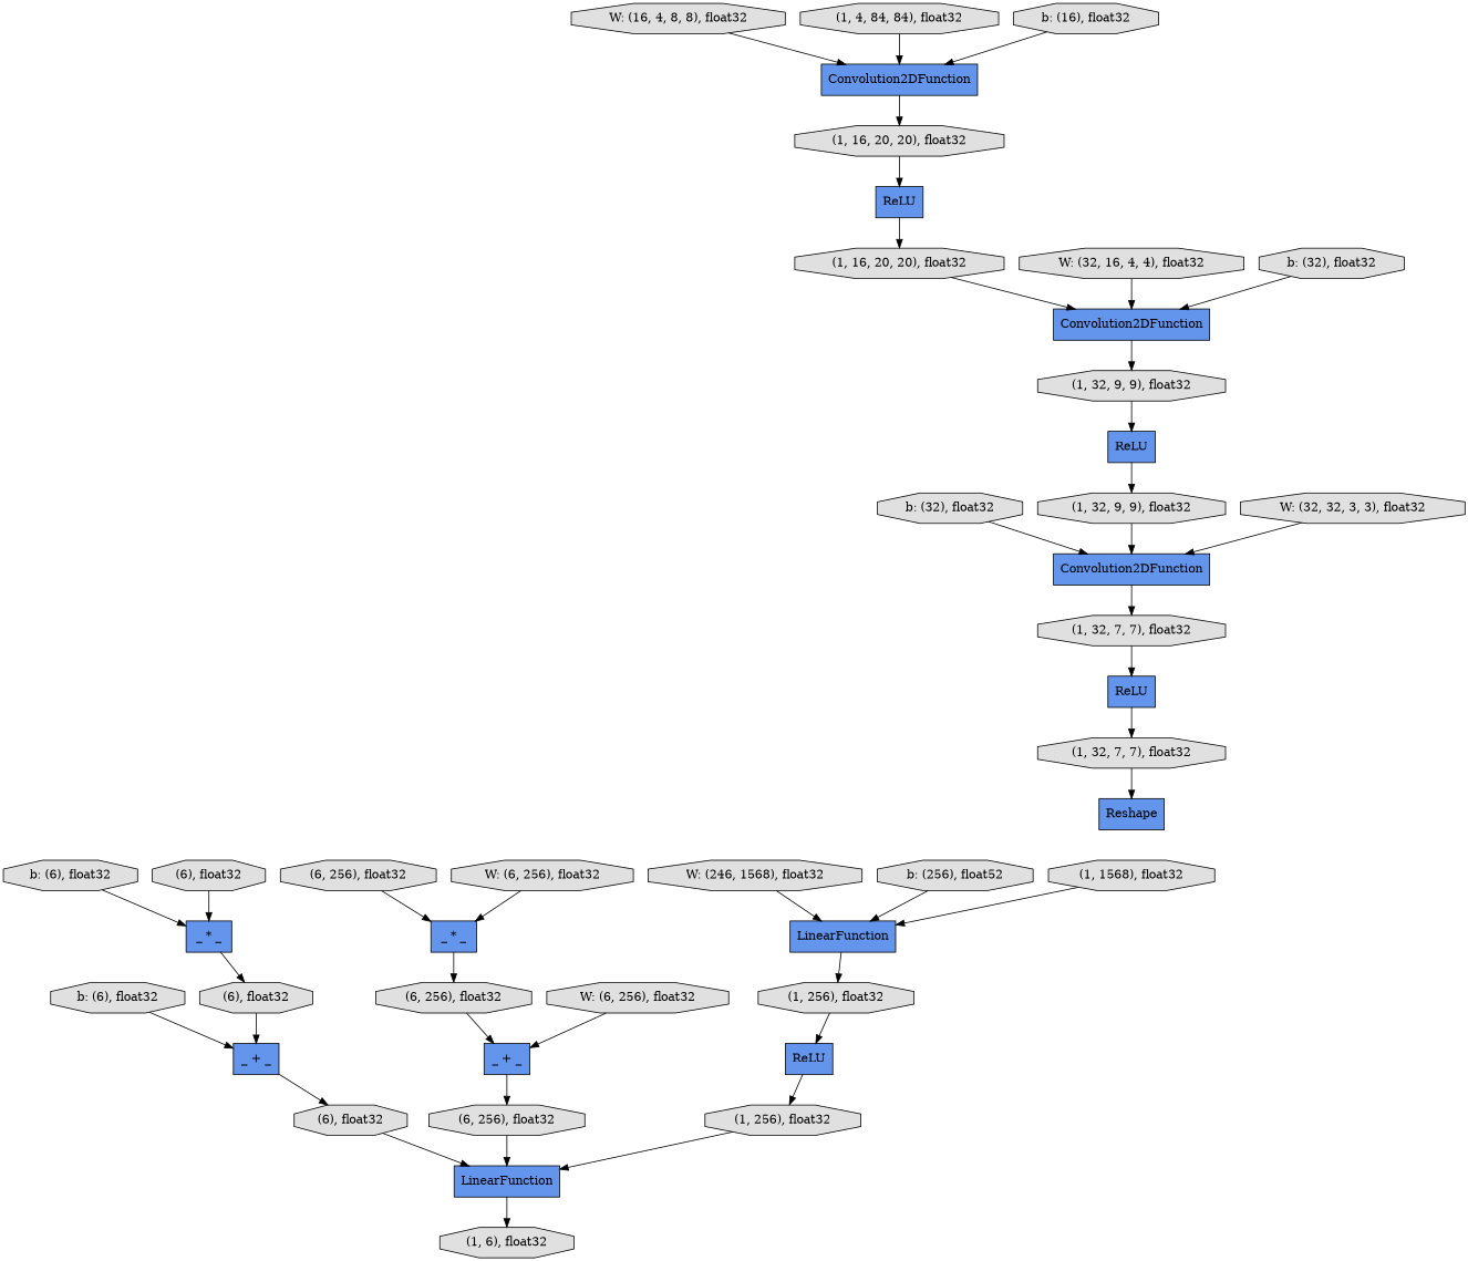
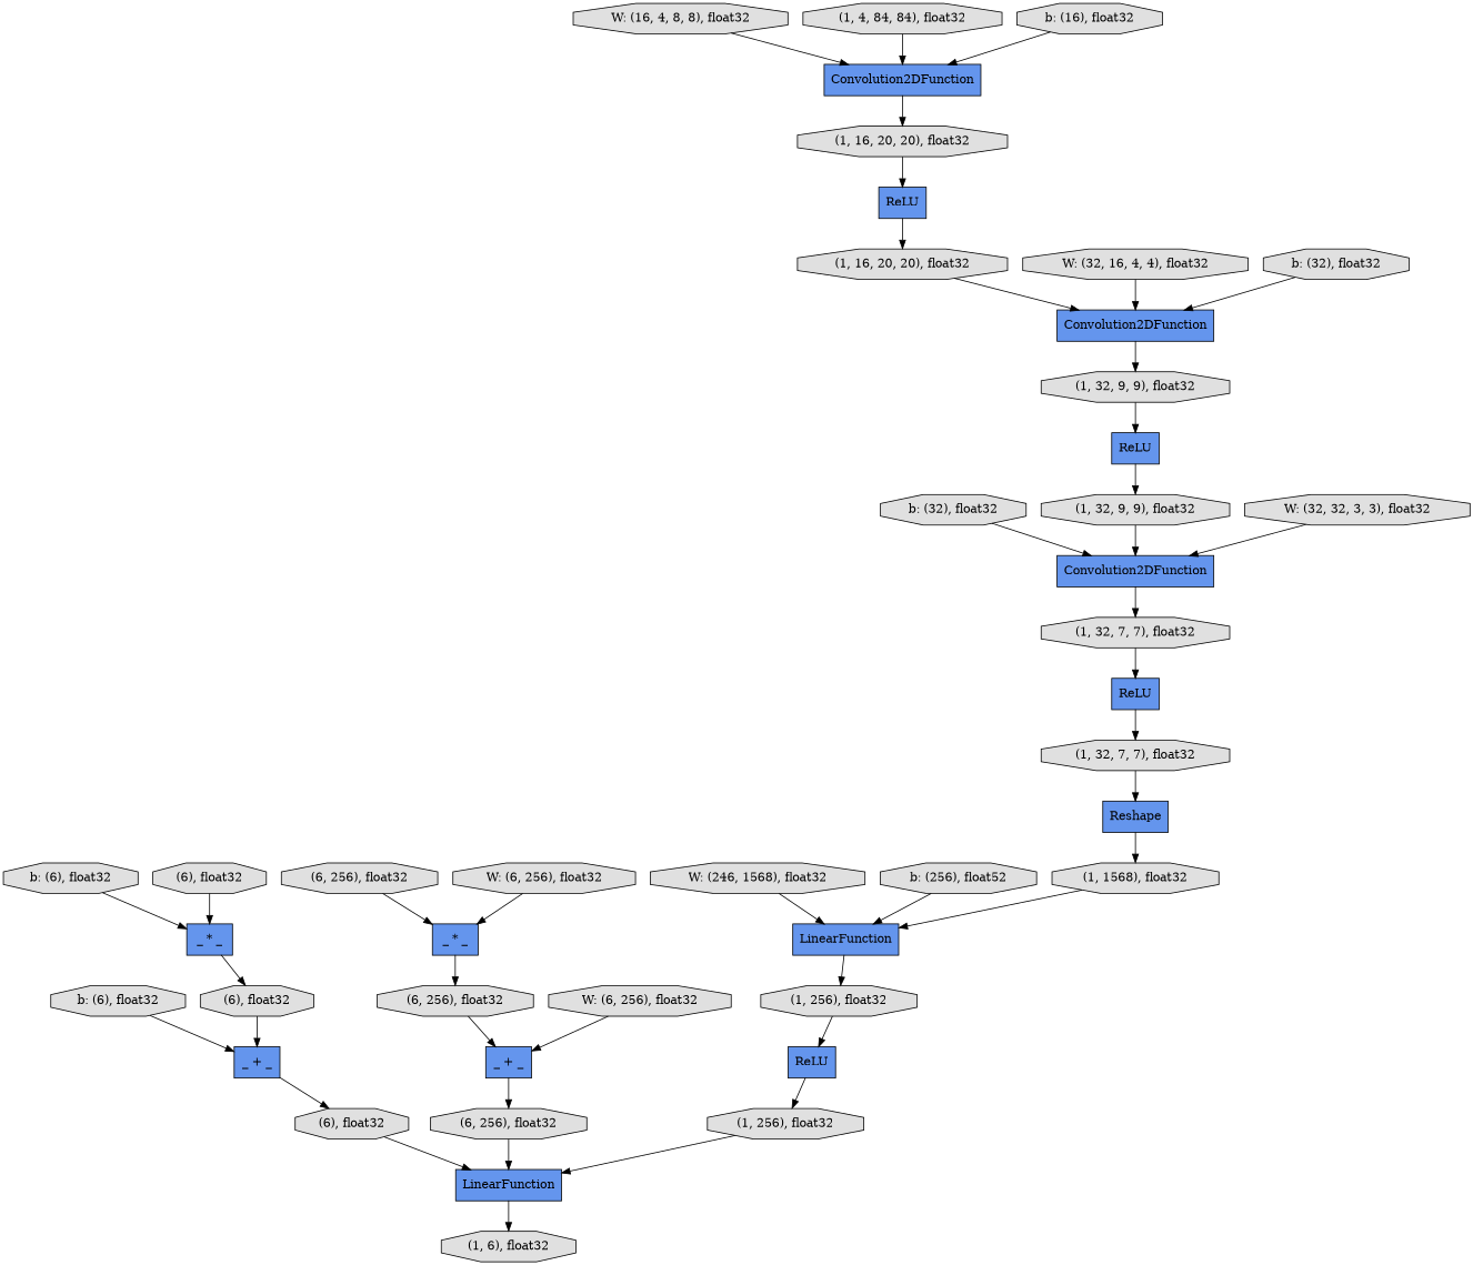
  digraph {
    rankdir=TB
    node [fillcolor="#E0E0E0" shape=octagon style=filled]
    n1 [label="(1, 256), float32"]
    n2 [fillcolor="#6495ED" label=LinearFunction shape=record]
    n3 [label="(1, 6), float32"]
    n4 [label="b: (32), float32"]
    n5 [fillcolor="#6495ED" label=Convolution2DFunction shape=record]
    n6 [label="(1, 32, 7, 7), float32"]
    n7 [label="b: (6), float32"]
    n8 [fillcolor="#6495ED" label="_ + _" shape=record]
    n9 [label="(6), float32"]
    n10 [label="(1, 256), float32"]
    n11 [fillcolor="#6495ED" label=ReLU shape=record]
    n12 [label="W: (246, 1568), float32"]
    n13 [fillcolor="#6495ED" label=LinearFunction shape=record]
    n14 [label="(6, 256), float32"]
    n15 [fillcolor="#6495ED" label="_ * _" shape=record]
    n16 [label="(6, 256), float32"]
    n17 [label="b: (6), float32"]
    n18 [fillcolor="#6495ED" label="_ * _" shape=record]
    n19 [label="(6), float32"]
    n20 [fillcolor="#6495ED" label=Convolution2DFunction shape=record]
    n21 [label="(1, 32, 9, 9), float32"]
    n22 [fillcolor="#6495ED" label=ReLU shape=record]
    n23 [fillcolor="#6495ED" label=ReLU shape=record]
    n24 [label="(1, 16, 20, 20), float32"]
    n25 [label="W: (6, 256), float32"]
    n26 [fillcolor="#6495ED" label="_ + _" shape=record]
    n27 [label="(6, 256), float32"]
    n28 [label="b: (256), float52"]
    n29 [label="W: (16, 4, 8, 8), float32"]
    n30 [fillcolor="#6495ED" label=Convolution2DFunction shape=record]
    n31 [label="(1, 16, 20, 20), float32"]
    n32 [label="(1, 32, 9, 9), float32"]
    n33 [fillcolor="#6495ED" label=ReLU shape=record]
    n34 [label="(1, 32, 7, 7), float32"]
    n35 [fillcolor="#6495ED" label=Reshape shape=record]
    n36 [label="(6), float32"]
    n37 [label="W: (32, 16, 4, 4), float32"]
    n38 [label="(1, 4, 84, 84), float32"]
    n39 [label="b: (16), float32"]
    n40 [label="(1, 1568), float32"]
    n41 [label="b: (32), float32"]
    n42 [label="W: (32, 32, 3, 3), float32"]
    n43 [label="W: (6, 256), float32"]
    n1 -> n2
    n2 -> n3
    n4 -> n5
    n5 -> n6
    n6 -> n33
    n7 -> n8
    n8 -> n9
    n9 -> n2
    n10 -> n11
    n11 -> n1
    n12 -> n13
    n13 -> n10
    n14 -> n15
    n15 -> n16
    n16 -> n26
    n17 -> n18
    n18 -> n19
    n19 -> n8
    n20 -> n21
    n21 -> n22
    n22 -> n32
    n23 -> n24
    n24 -> n20
    n25 -> n15
    n26 -> n27
    n27 -> n2
    n28 -> n13
    n29 -> n30
    n30 -> n31
    n31 -> n23
    n32 -> n5
    n33 -> n34
    n34 -> n35
+   n35 -> n40
    n36 -> n18
    n37 -> n20
    n38 -> n30
    n39 -> n30
    n40 -> n13
    n41 -> n20
    n42 -> n5
    n43 -> n26
  }
